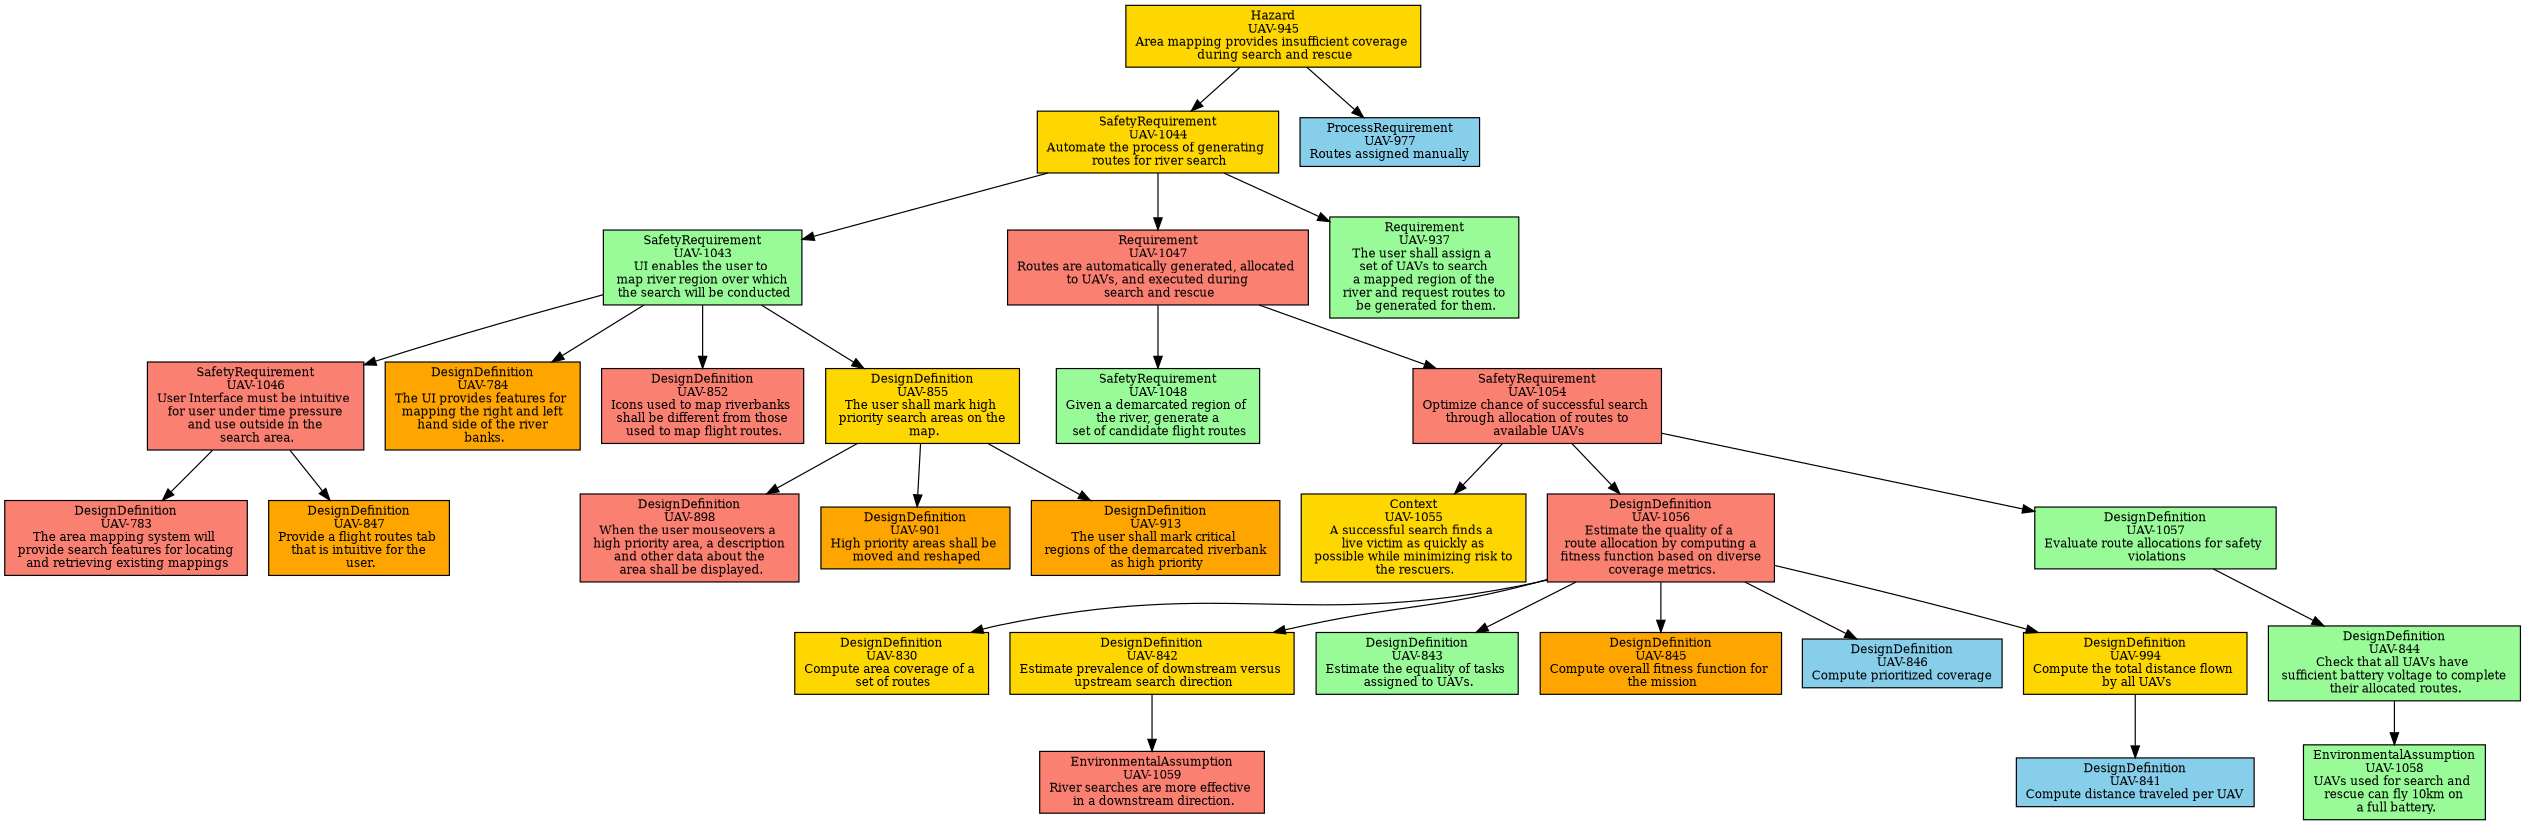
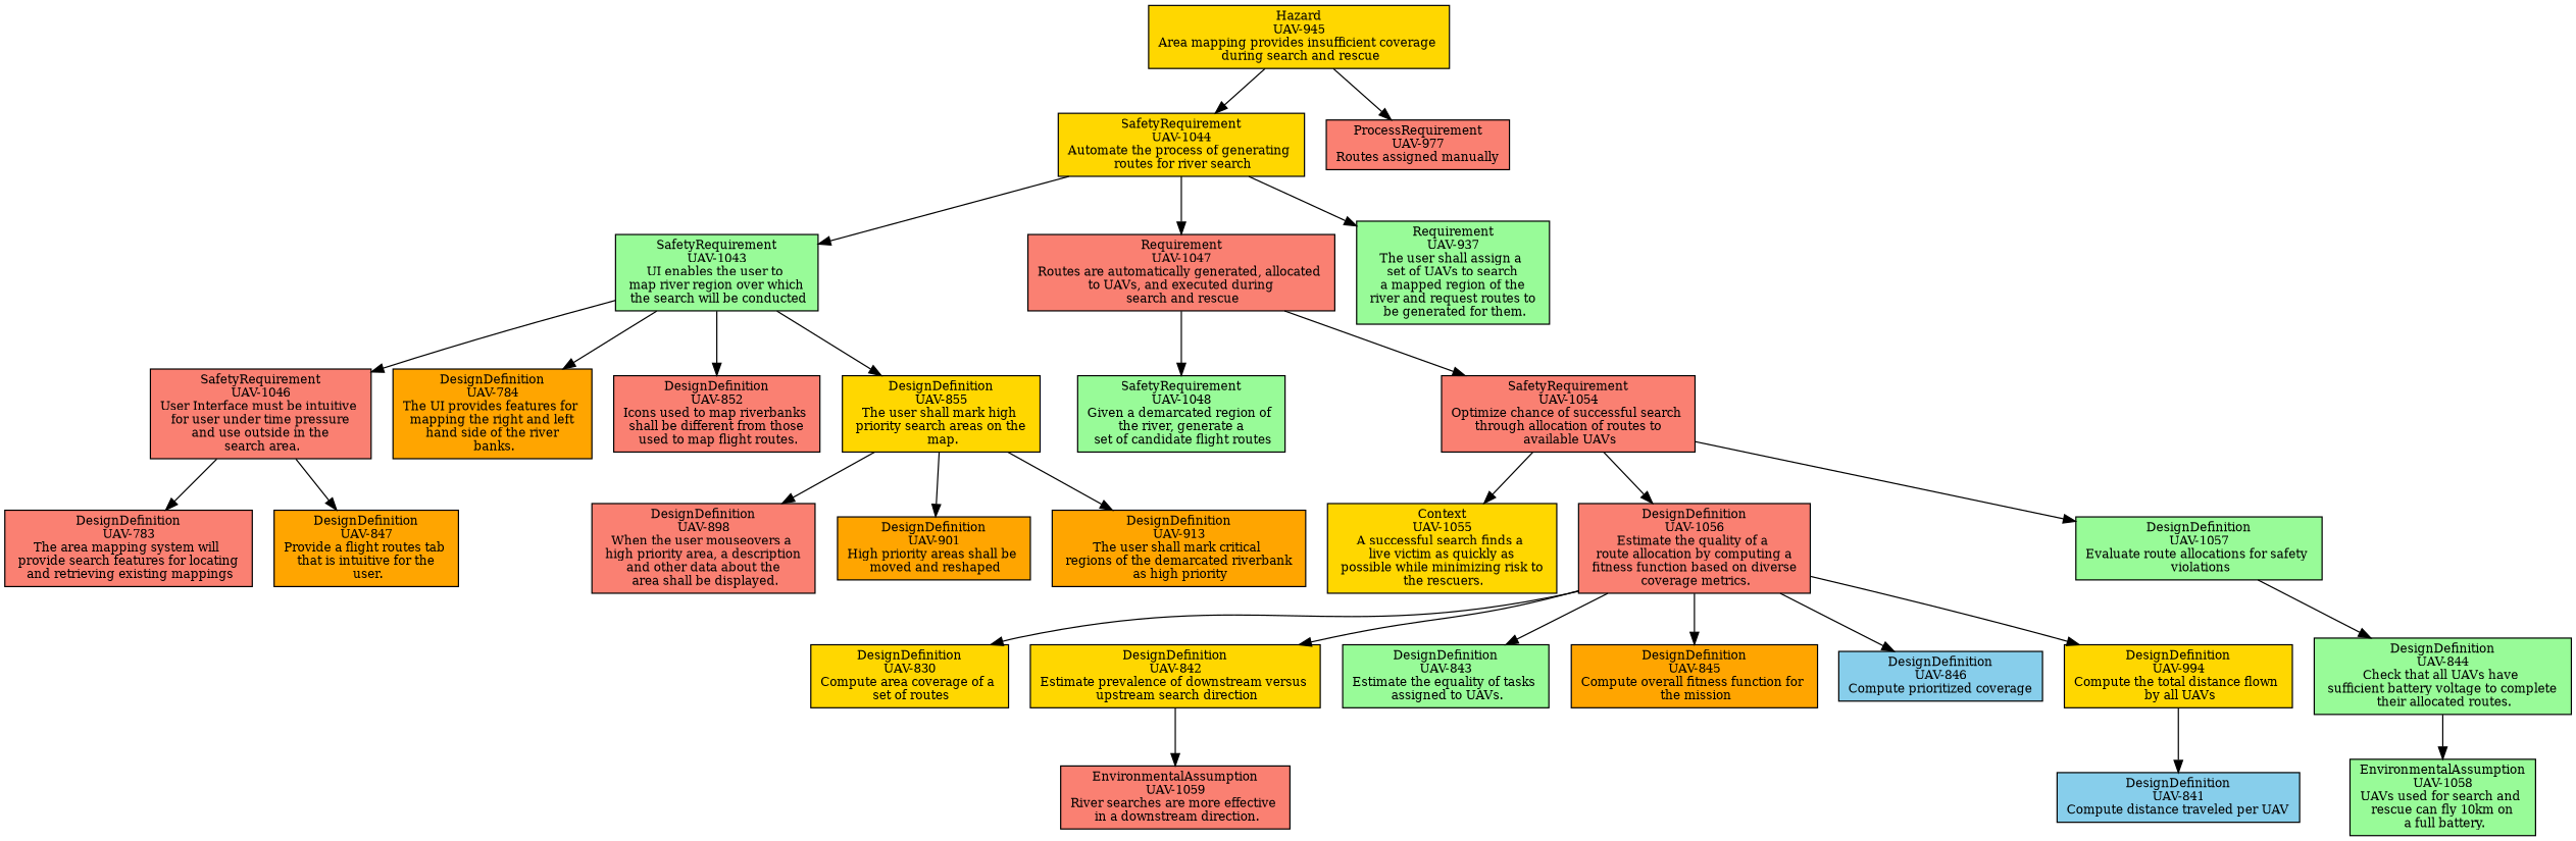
  digraph {
    autosize=false
    rankdir=TD
    node [color=black fontsize=10 shape=record style=filled fillcolor=salmon]
    n1 [label="Hazard\nUAV-945\nArea mapping provides insufficient coverage \n during search and rescue " fillcolor=gold]
    n2 [label="SafetyRequirement\nUAV-1044\nAutomate the process of generating \n routes for river search " fillcolor=gold]
-   n3 [label="ProcessRequirement\nUAV-977\nRoutes assigned manually " fillcolor=skyblue]
+   n3 [label="ProcessRequirement\nUAV-977\nRoutes assigned manually "]
    n4 [label="SafetyRequirement\nUAV-1043\nUI enables the user to \n map river region over which \n the search will be conducted " fillcolor=palegreen]
    n5 [label="Requirement\nUAV-1047\nRoutes are automatically generated, allocated \n to UAVs, and executed during \n  search and rescue "]
    n6 [label="Requirement\nUAV-937\nThe user shall assign a \n set of UAVs to search \n a mapped region of the \n river and request routes to \n be generated for them. " fillcolor=palegreen]
    n7 [label="SafetyRequirement\nUAV-1046\nUser Interface must be intuitive \n for user under time pressure \n and use outside in the \n search area. "]
    n8 [label="DesignDefinition\nUAV-784\nThe UI provides features for \n mapping the right and left \n hand side of the river \n banks. " fillcolor=orange]
    n9 [label="DesignDefinition\nUAV-852\nIcons used to map riverbanks \n shall be different from those \n used to map flight routes. "]
    n10 [label="DesignDefinition\nUAV-855\nThe user shall mark high \n priority search areas on the \n map. " fillcolor=gold]
    n11 [label="DesignDefinition\nUAV-783\nThe area mapping system will \n provide search features for locating \n and retrieving existing mappings "]
    n12 [label="DesignDefinition\nUAV-847\nProvide a flight routes tab \n that is intuitive for the \n user. " fillcolor=orange]
    n13 [label="DesignDefinition\nUAV-898\nWhen the user mouseovers a \n high priority area, a description \n and other data about the \n area shall be displayed. "]
    n14 [label="DesignDefinition\nUAV-901\nHigh priority areas shall be \n moved and reshaped " fillcolor=orange]
    n15 [label="DesignDefinition\nUAV-913\nThe user shall mark critical \n regions of the demarcated riverbank \n as high priority " fillcolor=orange]
    n16 [label="SafetyRequirement\nUAV-1048\nGiven a demarcated region of \n the river,  generate a \n set of candidate flight routes " fillcolor=palegreen]
    n17 [label="SafetyRequirement\nUAV-1054\nOptimize chance of successful search \n through allocation of routes to \n available UAVs "]
    n18 [label="Context\nUAV-1055\nA successful search finds a \n live victim as quickly as \n possible while minimizing risk to \n the rescuers. " fillcolor=gold]
    n19 [label="DesignDefinition\nUAV-1056\nEstimate the quality of a \n route allocation by computing a \n fitness function based on diverse \n coverage metrics. "]
    n20 [label="DesignDefinition\nUAV-1057\nEvaluate route allocations for safety \n violations " fillcolor=palegreen]
    n21 [label="DesignDefinition\nUAV-830\nCompute area coverage of a \n set of routes " fillcolor=gold]
    n22 [label="DesignDefinition\nUAV-842\nEstimate prevalence of downstream versus \n upstream search direction " fillcolor=gold]
    n23 [label="DesignDefinition\nUAV-843\nEstimate the equality of tasks \n assigned to UAVs. " fillcolor=palegreen]
    n24 [label="DesignDefinition\nUAV-845\nCompute overall fitness function for \n the mission " fillcolor=orange]
    n25 [label="DesignDefinition\nUAV-846\nCompute prioritized coverage " fillcolor=skyblue]
    n26 [label="DesignDefinition\nUAV-994\nCompute the total distance flown \n by all UAVs " fillcolor=gold]
    n27 [label="EnvironmentalAssumption\nUAV-1059\nRiver searches are more effective \n in a downstream direction. "]
    n28 [label="DesignDefinition\nUAV-841\nCompute distance traveled per UAV " fillcolor=skyblue]
    n29 [label="DesignDefinition\nUAV-844\nCheck that all UAVs have \n sufficient battery voltage to complete \n their allocated routes. " fillcolor=palegreen]
    n30 [label="EnvironmentalAssumption\nUAV-1058\nUAVs used for search and \n rescue can fly 10km on \n a full battery. " fillcolor=palegreen]
    n1 -> n2
    n1 -> n3
    n2 -> n4
    n2 -> n5
    n2 -> n6
    n4 -> n7
    n4 -> n8
    n4 -> n9
    n4 -> n10
    n5 -> n16
    n5 -> n17
    n7 -> n11
    n7 -> n12
    n10 -> n13
    n10 -> n14
    n10 -> n15
    n17 -> n18
    n17 -> n19
    n17 -> n20
    n19 -> n21
    n19 -> n22
    n19 -> n23
    n19 -> n24
    n19 -> n25
    n19 -> n26
    n20 -> n29
    n22 -> n27
    n26 -> n28
    n29 -> n30
  }
